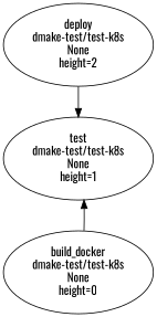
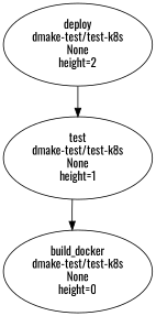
  digraph {
    fontname=Oswald
    node [fontname=Oswald]
    edge [fontname=Oswald]
    n1 [label="deploy\ndmake-test/test-k8s\nNone\nheight=2"]
    n2 [label="build_docker\ndmake-test/test-k8s\nNone\nheight=0"]
    n3 [label="test\ndmake-test/test-k8s\nNone\nheight=1"]
    subgraph sub_1 {
      rank=same
      n1
    }
    subgraph sub_2 {
      rank=same
      n2
    }
    subgraph sub_3 {
      rank=same
      n3
    }
    n1 -> n3
-   n2 -> n3
+   n3 -> n2
  }
